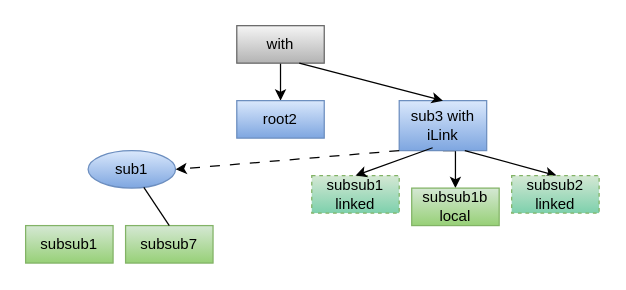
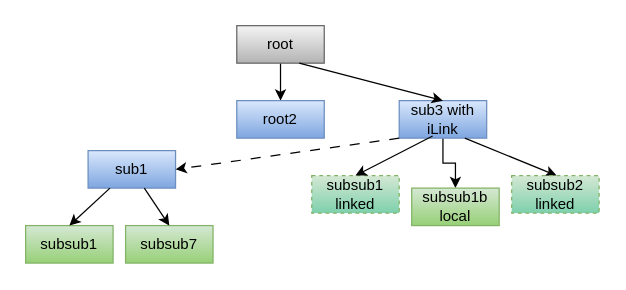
  <mxCell id="0" />
  <mxCell id="1" parent="0" />
  <mxCell id="2" style="edgeStyle=orthogonalEdgeStyle;rounded=0;orthogonalLoop=1;jettySize=auto;html=1;exitX=0.5;exitY=1;exitDx=0;exitDy=0;entryX=0.5;entryY=0;entryDx=0;entryDy=0;" edge="1" parent="1" source="3" target="5"><mxGeometry relative="1" as="geometry" /></mxCell>
- <mxCell id="3" value="with" style="rounded=0;whiteSpace=wrap;html=1;fillStyle=auto;fillColor=#f5f5f5;gradientColor=#b3b3b3;strokeColor=#666666;shadow=0;fontColor=#000000;" vertex="1" parent="1"><mxGeometry x="189" y="20" width="70" height="30" as="geometry" /></mxCell>
- <mxCell id="4" value="sub1" style="ellipse;whiteSpace=wrap;html=1;fillColor=#dae8fc;gradientColor=#7ea6e0;strokeColor=#6c8ebf;fontColor=#000000;" vertex="1" parent="1"><mxGeometry x="70" y="120" width="70" height="30" as="geometry" /></mxCell>
+ <mxCell id="3" value="root" style="rounded=0;whiteSpace=wrap;html=1;fillStyle=auto;fillColor=#f5f5f5;gradientColor=#b3b3b3;strokeColor=#666666;shadow=0;fontColor=#000000;" vertex="1" parent="1"><mxGeometry x="189" y="20" width="70" height="30" as="geometry" /></mxCell>
+ <mxCell id="4" value="sub1" style="rounded=0;whiteSpace=wrap;html=1;fillColor=#dae8fc;gradientColor=#7ea6e0;strokeColor=#6c8ebf;fontColor=#000000;" vertex="1" parent="1"><mxGeometry x="70" y="120" width="70" height="30" as="geometry" /></mxCell>
  <mxCell id="5" value="root2" style="rounded=0;whiteSpace=wrap;html=1;fillColor=#dae8fc;gradientColor=#7ea6e0;strokeColor=#6c8ebf;fontColor=#000000;" vertex="1" parent="1"><mxGeometry x="189" y="80" width="70" height="30" as="geometry" /></mxCell>
  <mxCell id="6" style="edgeStyle=orthogonalEdgeStyle;rounded=0;orthogonalLoop=1;jettySize=auto;html=1;exitX=0.5;exitY=1;exitDx=0;exitDy=0;entryX=0.5;entryY=0;entryDx=0;entryDy=0;" edge="1" parent="1" source="7" target="15"><mxGeometry relative="1" as="geometry" /></mxCell>
- <mxCell id="7" value="sub3 with iLink" style="rounded=0;whiteSpace=wrap;html=1;fillColor=#dae8fc;gradientColor=#7ea6e0;strokeColor=#6c8ebf;fontColor=#000000;" vertex="1" parent="1"><mxGeometry x="319" y="80" width="70" height="40" as="geometry" /></mxCell>
+ <mxCell id="7" value="sub3 with iLink" style="rounded=0;whiteSpace=wrap;html=1;fillColor=#dae8fc;gradientColor=#7ea6e0;strokeColor=#6c8ebf;fontColor=#000000;" vertex="1" parent="1"><mxGeometry x="319" y="80" width="70" height="30" as="geometry" /></mxCell>
  <mxCell id="8" value="" style="endArrow=classic;html=1;rounded=0;entryX=0.5;entryY=0;entryDx=0;entryDy=0;" edge="1" parent="1" target="7"><mxGeometry width="50" height="50" relative="1" as="geometry"><mxPoint x="239" y="50" as="sourcePoint" /><mxPoint x="144" y="90" as="targetPoint" /></mxGeometry></mxCell>
  <mxCell id="9" value="subsub1" style="rounded=0;whiteSpace=wrap;html=1;fillColor=#d5e8d4;gradientColor=#97d077;strokeColor=#82b366;fontColor=#000000;" vertex="1" parent="1"><mxGeometry x="20" y="180" width="70" height="30" as="geometry" /></mxCell>
  <mxCell id="10" value="subsub7" style="rounded=0;whiteSpace=wrap;html=1;fillColor=#d5e8d4;gradientColor=#97d077;strokeColor=#82b366;fontColor=#000000;" vertex="1" parent="1"><mxGeometry x="100" y="180" width="70" height="30" as="geometry" /></mxCell>
- <mxCell id="12" value="" style="endArrow=none;html=1;rounded=0;entryX=0.5;entryY=0;entryDx=0;entryDy=0;" edge="1" parent="1" source="4" target="10"><mxGeometry width="50" height="50" relative="1" as="geometry"><mxPoint x="115" y="160" as="sourcePoint" /><mxPoint x="65" y="190" as="targetPoint" /></mxGeometry></mxCell>
+ <mxCell id="11" value="" style="endArrow=classic;html=1;rounded=0;entryX=0.5;entryY=0;entryDx=0;entryDy=0;exitX=0.25;exitY=1;exitDx=0;exitDy=0;" edge="1" parent="1" source="4" target="9"><mxGeometry width="50" height="50" relative="1" as="geometry"><mxPoint x="240" y="310" as="sourcePoint" /><mxPoint x="290" y="260" as="targetPoint" /></mxGeometry></mxCell>
+ <mxCell id="12" value="" style="endArrow=classic;html=1;rounded=0;entryX=0.5;entryY=0;entryDx=0;entryDy=0;" edge="1" parent="1" source="4" target="10"><mxGeometry width="50" height="50" relative="1" as="geometry"><mxPoint x="115" y="160" as="sourcePoint" /><mxPoint x="65" y="190" as="targetPoint" /></mxGeometry></mxCell>
  <mxCell id="13" value="" style="endArrow=classic;html=1;rounded=0;dashed=1;dashPattern=8 8;entryX=1;entryY=0.5;entryDx=0;entryDy=0;exitX=0;exitY=1;exitDx=0;exitDy=0;" edge="1" parent="1" source="7" target="4"><mxGeometry width="50" height="50" relative="1" as="geometry"><mxPoint x="269" y="270" as="sourcePoint" /><mxPoint x="319" y="220" as="targetPoint" /></mxGeometry></mxCell>
  <mxCell id="14" value="subsub1 linked" style="rounded=0;whiteSpace=wrap;html=1;dashed=1;fillColor=#d5e8d4;gradientColor=#7DD0AC;strokeColor=#82b366;fontColor=#000000;" vertex="1" parent="1"><mxGeometry x="249" y="140" width="70" height="30" as="geometry" /></mxCell>
  <mxCell id="15" value="subsub1b local" style="rounded=0;whiteSpace=wrap;html=1;fillColor=#d5e8d4;gradientColor=#97d077;strokeColor=#82b366;fontColor=#000000;" vertex="1" parent="1"><mxGeometry x="329" y="150" width="70" height="30" as="geometry" /></mxCell>
  <mxCell id="16" value="" style="endArrow=classic;html=1;rounded=0;entryX=0.5;entryY=0;entryDx=0;entryDy=0;exitX=0.382;exitY=0.943;exitDx=0;exitDy=0;exitPerimeter=0;" edge="1" parent="1" source="7" target="14"><mxGeometry width="50" height="50" relative="1" as="geometry"><mxPoint x="269" y="270" as="sourcePoint" /><mxPoint x="319" y="220" as="targetPoint" /></mxGeometry></mxCell>
  <mxCell id="17" value="" style="endArrow=classic;html=1;rounded=0;entryX=0.5;entryY=0;entryDx=0;entryDy=0;exitX=0.75;exitY=1;exitDx=0;exitDy=0;" edge="1" parent="1" source="7"><mxGeometry width="50" height="50" relative="1" as="geometry"><mxPoint x="269" y="270" as="sourcePoint" /><mxPoint x="445" y="140" as="targetPoint" /></mxGeometry></mxCell>
  <mxCell id="18" value="subsub2 linked" style="rounded=0;whiteSpace=wrap;html=1;dashed=1;fillColor=#d5e8d4;gradientColor=#7DD0AC;strokeColor=#82b366;fontColor=#000000;" vertex="1" parent="1"><mxGeometry x="409" y="140" width="70" height="30" as="geometry" /></mxCell>
